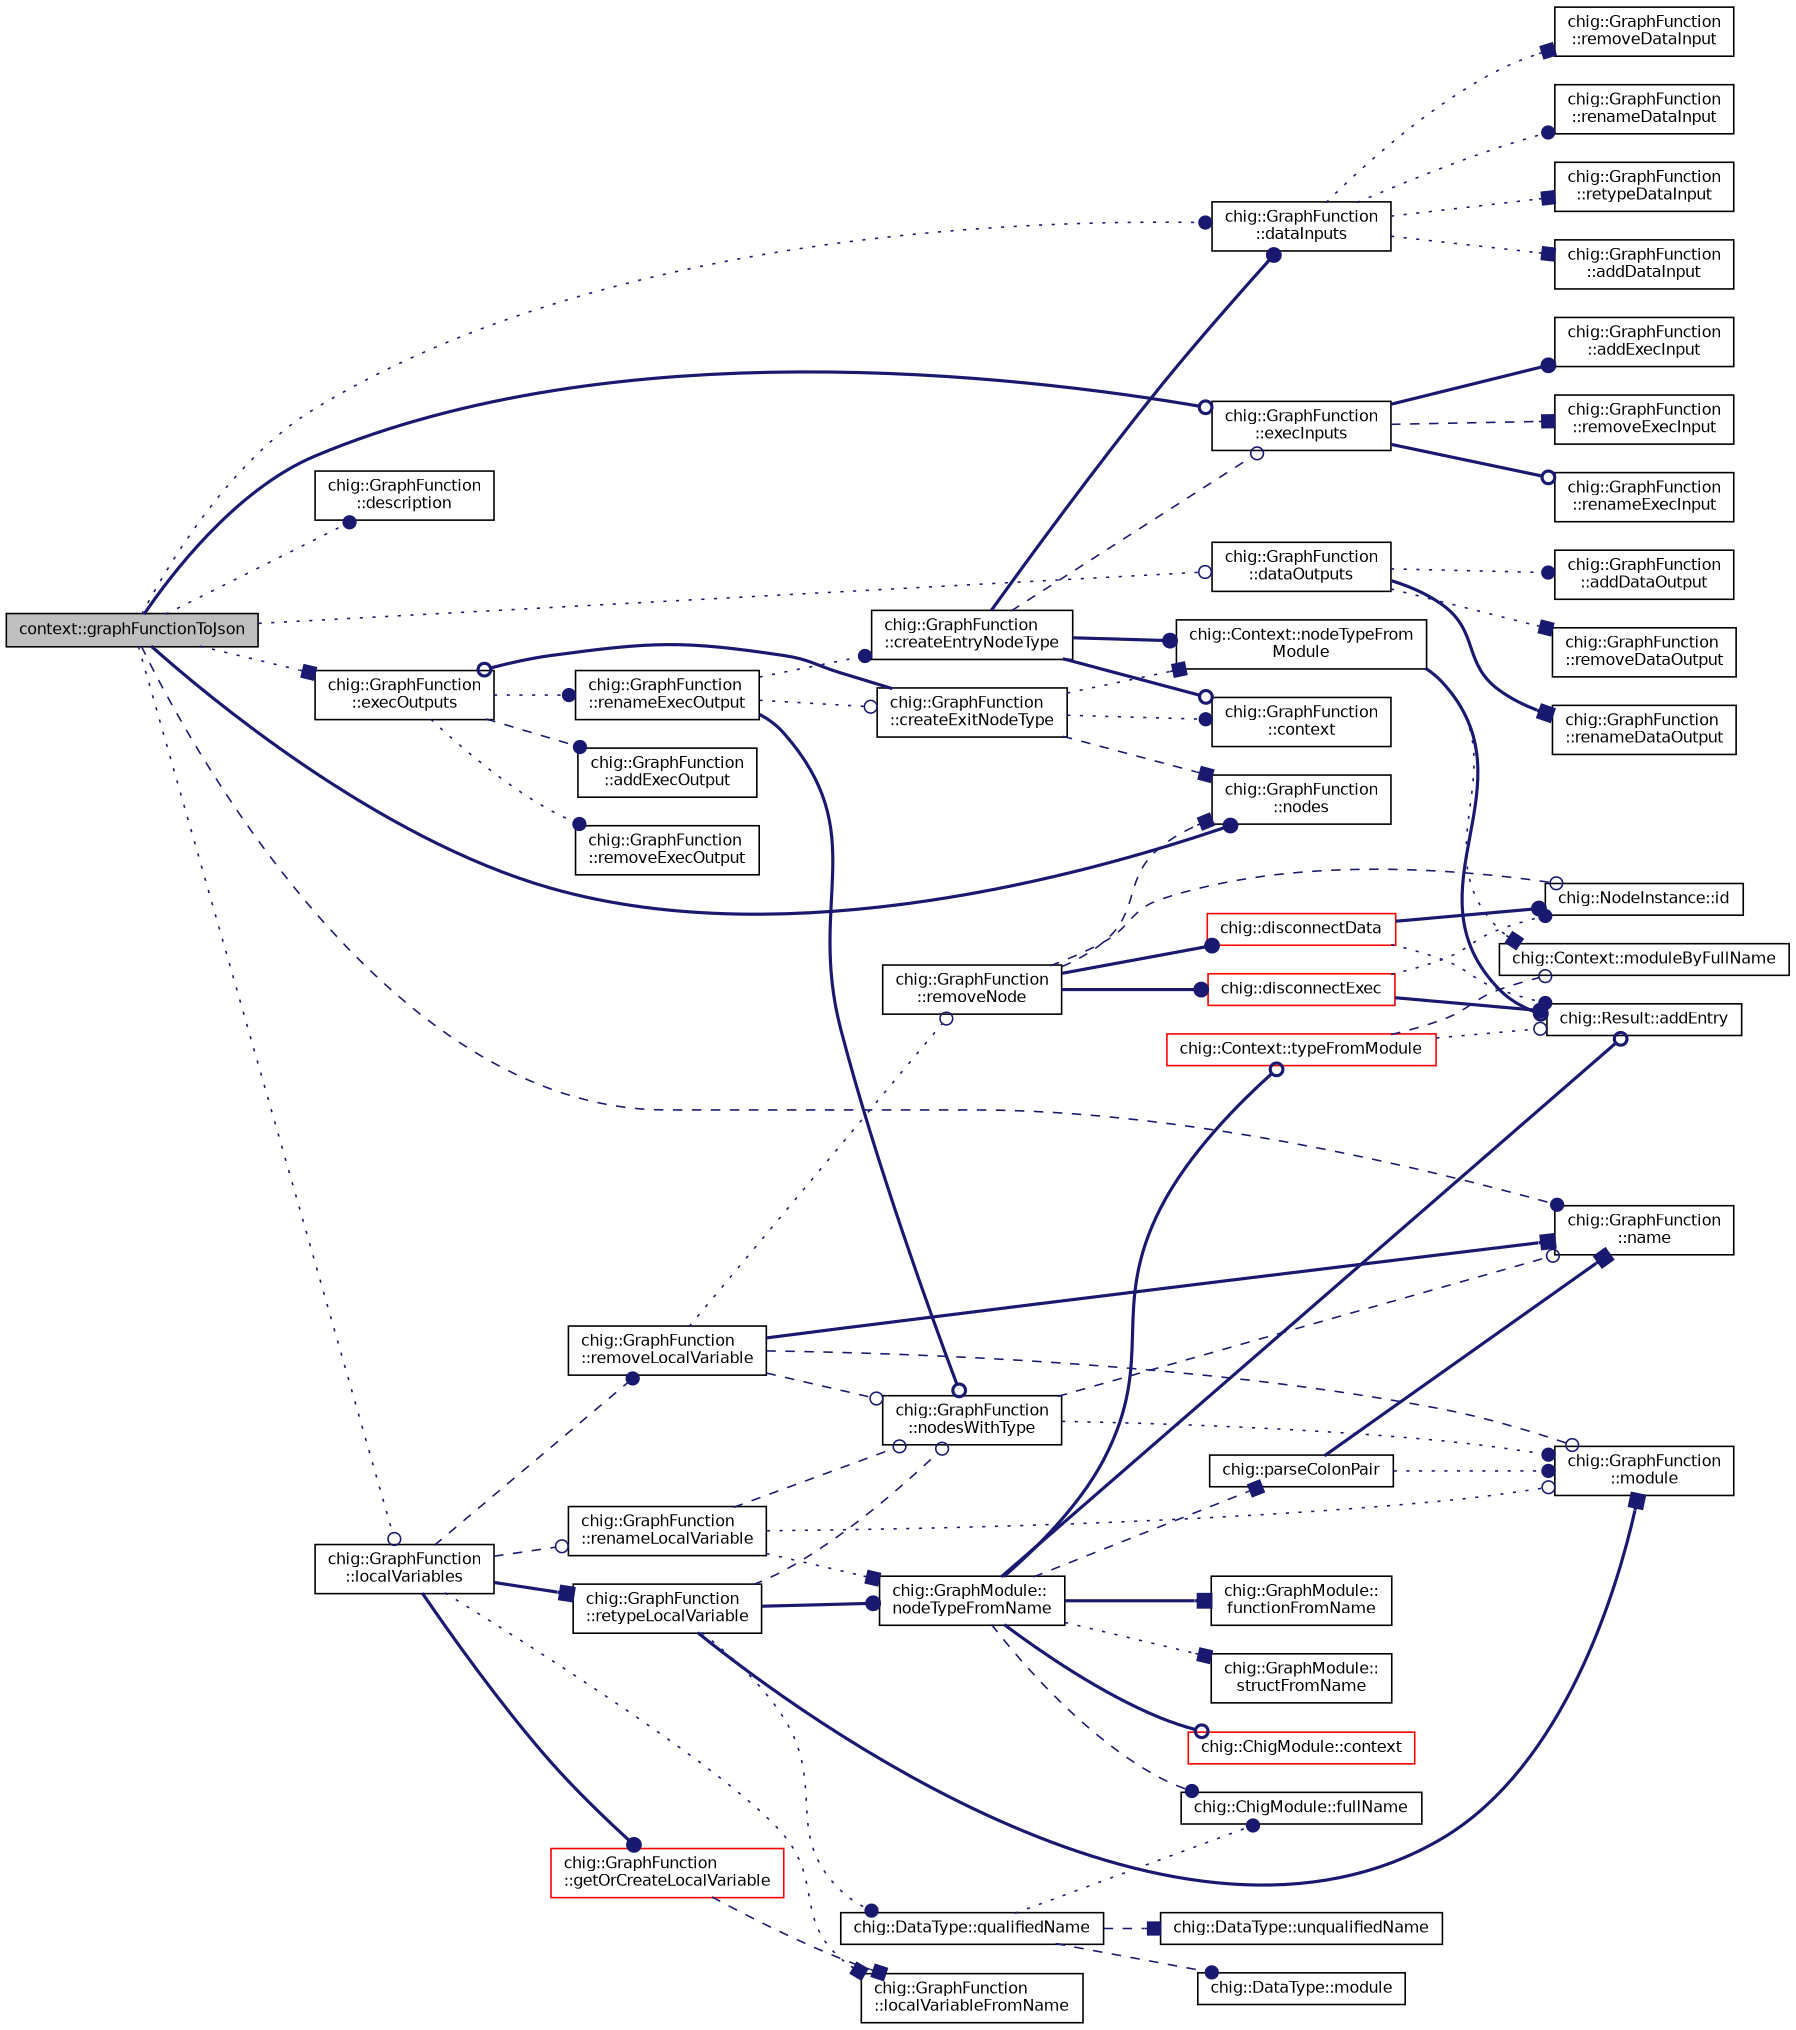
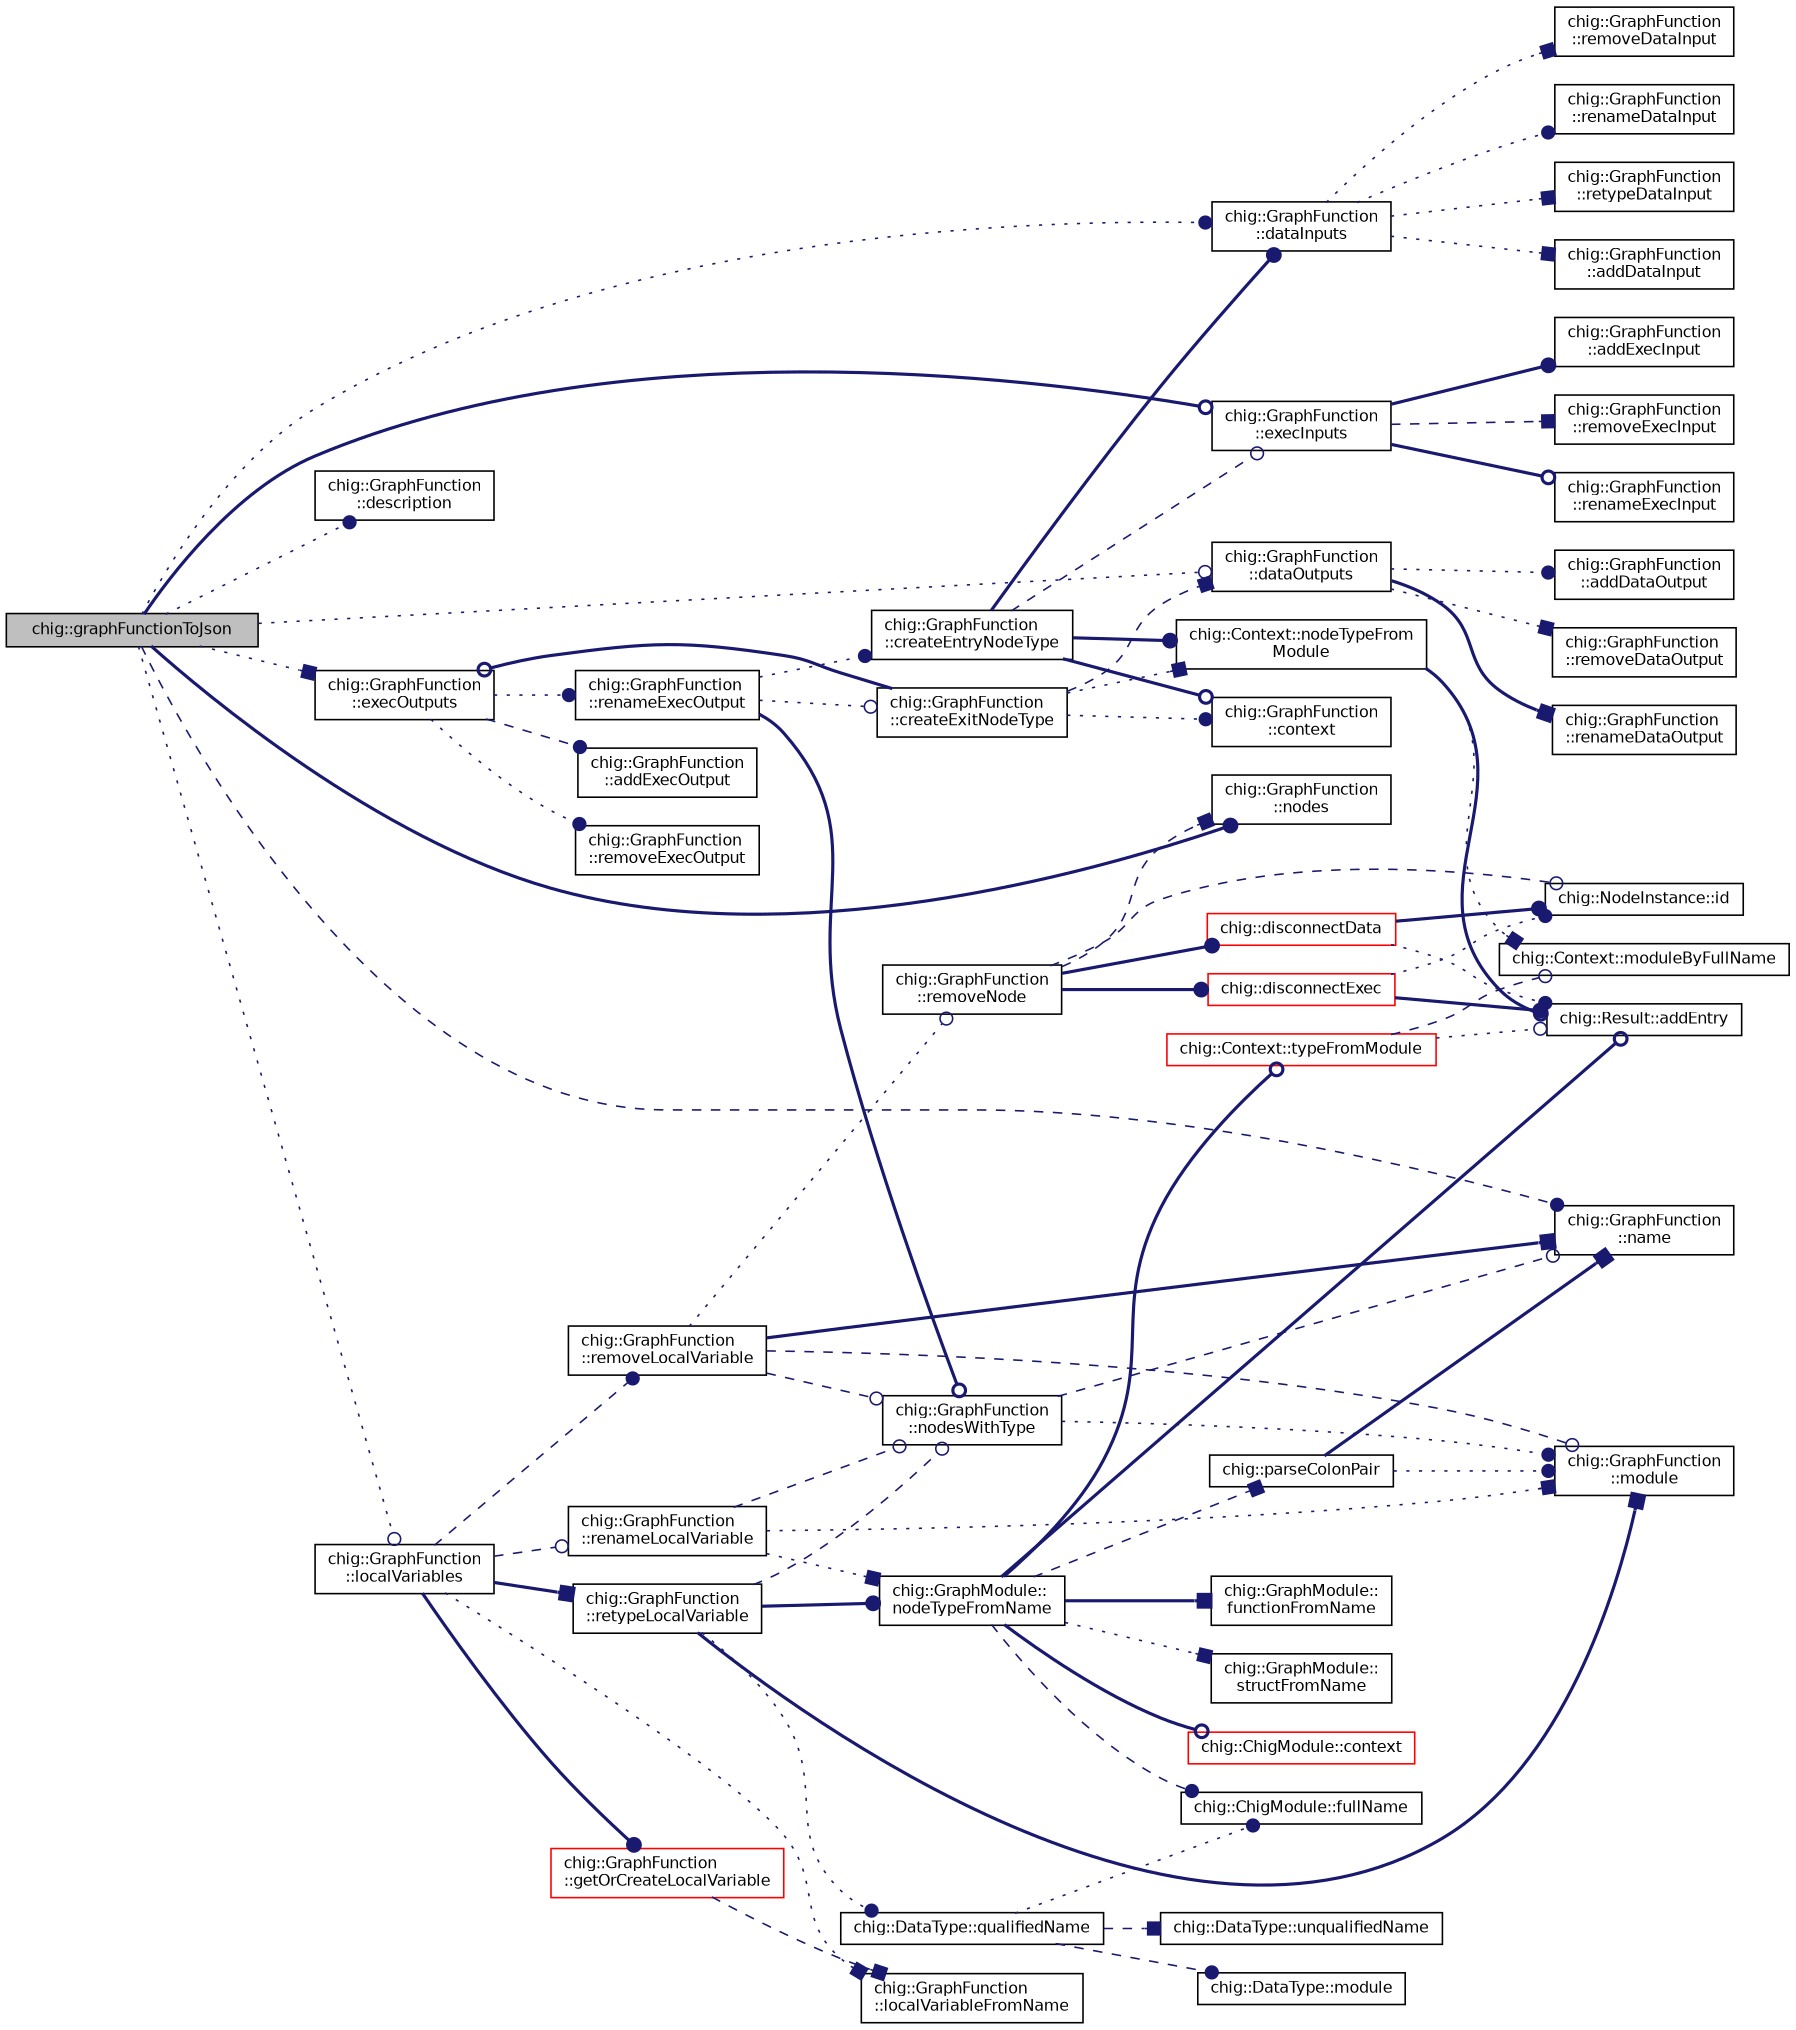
  digraph {
    rankdir=LR
    node [color=black fillcolor=white fontname=Helvetica fontsize=10 shape=record style=filled]
    edge [arrowhead=dot color=midnightblue fontname=Helvetica fontsize=10 labelfontname=Helvetica labelfontsize=10 style=dotted]
-   n1 [fillcolor=grey75 fontcolor=black height=0.2 label="context::graphFunctionToJson" width=0.4]
+   n1 [fillcolor=grey75 fontcolor=black height=0.2 label="chig::graphFunctionToJson" width=0.4]
    n2 [height=0.2 label="chig::GraphFunction\l::dataInputs" width=0.4]
    n3 [height=0.2 label="chig::GraphFunction\l::dataOutputs" width=0.4]
    n4 [height=0.2 label="chig::GraphFunction\l::description" width=0.4]
    n5 [height=0.2 label="chig::GraphFunction\l::execInputs" width=0.4]
    n6 [height=0.2 label="chig::GraphFunction\l::execOutputs" width=0.4]
    n7 [height=0.2 label="chig::GraphFunction\l::name" width=0.4]
    n8 [height=0.2 label="chig::GraphFunction\l::localVariables" width=0.4]
    n9 [height=0.2 label="chig::GraphFunction\l::nodes" width=0.4]
    n10 [height=0.2 label="chig::GraphFunction\l::addDataInput" width=0.4]
    n11 [height=0.2 label="chig::GraphFunction\l::removeDataInput" width=0.4]
    n12 [height=0.2 label="chig::GraphFunction\l::renameDataInput" width=0.4]
    n13 [height=0.2 label="chig::GraphFunction\l::retypeDataInput" width=0.4]
    n14 [height=0.2 label="chig::GraphFunction\l::addDataOutput" width=0.4]
    n15 [height=0.2 label="chig::GraphFunction\l::removeDataOutput" width=0.4]
    n16 [height=0.2 label="chig::GraphFunction\l::renameDataOutput" width=0.4]
    n17 [height=0.2 label="chig::GraphFunction\l::addExecInput" width=0.4]
    n18 [height=0.2 label="chig::GraphFunction\l::removeExecInput" width=0.4]
    n19 [height=0.2 label="chig::GraphFunction\l::renameExecInput" width=0.4]
    n20 [height=0.2 label="chig::GraphFunction\l::addExecOutput" width=0.4]
    n21 [height=0.2 label="chig::GraphFunction\l::removeExecOutput" width=0.4]
    n22 [height=0.2 label="chig::GraphFunction\l::renameExecOutput" width=0.4]
    n23 [height=0.2 label="chig::GraphFunction\l::localVariableFromName" width=0.4]
    n24 [color=red height=0.2 label="chig::GraphFunction\l::getOrCreateLocalVariable" width=0.4]
    n25 [height=0.2 label="chig::GraphFunction\l::removeLocalVariable" width=0.4]
    n26 [height=0.2 label="chig::GraphFunction\l::renameLocalVariable" width=0.4]
    n27 [height=0.2 label="chig::GraphFunction\l::retypeLocalVariable" width=0.4]
    n28 [height=0.2 label="chig::GraphFunction\l::nodesWithType" width=0.4]
    n29 [height=0.2 label="chig::GraphFunction\l::createEntryNodeType" width=0.4]
    n30 [height=0.2 label="chig::GraphFunction\l::createExitNodeType" width=0.4]
    n31 [height=0.2 label="chig::GraphFunction\l::module" width=0.4]
    n32 [height=0.2 label="chig::GraphFunction\l::context" width=0.4]
    n33 [height=0.2 label="chig::Context::nodeTypeFrom\lModule" width=0.4]
    n34 [height=0.2 label="chig::Context::moduleByFullName" width=0.4]
    n35 [height=0.2 label="chig::Result::addEntry" width=0.4]
    n36 [height=0.2 label="chig::GraphFunction\l::removeNode" width=0.4]
    n37 [height=0.2 label="chig::GraphModule::\lnodeTypeFromName" width=0.4]
    n38 [height=0.2 label="chig::DataType::qualifiedName" width=0.4]
    n39 [color=red height=0.2 label="chig::disconnectExec" width=0.4]
    n40 [height=0.2 label="chig::NodeInstance::id" width=0.4]
    n41 [color=red height=0.2 label="chig::disconnectData" width=0.4]
    n42 [height=0.2 label="chig::GraphModule::\lfunctionFromName" width=0.4]
    n43 [height=0.2 label="chig::GraphModule::\lstructFromName" width=0.4]
    n44 [height=0.2 label="chig::parseColonPair" width=0.4]
    n45 [color=red height=0.2 label="chig::ChigModule::context" width=0.4]
    n46 [color=red height=0.2 label="chig::Context::typeFromModule" width=0.4]
    n47 [height=0.2 label="chig::ChigModule::fullName" width=0.4]
    n48 [height=0.2 label="chig::DataType::module" width=0.4]
    n49 [height=0.2 label="chig::DataType::unqualifiedName" width=0.4]
    n1 -> n2
    n1 -> n3 [arrowhead=odot]
    n1 -> n4
    n1 -> n5 [arrowhead=odot style=bold]
    n1 -> n6 [arrowhead=box]
    n1 -> n7 [style=dashed]
    n1 -> n8 [arrowhead=odot]
    n1 -> n9 [style=bold]
    n2 -> n10 [arrowhead=box]
    n2 -> n11 [arrowhead=box]
    n2 -> n12
    n2 -> n13 [arrowhead=box]
    n3 -> n14
    n3 -> n15 [arrowhead=box]
    n3 -> n16 [arrowhead=box style=bold]
    n5 -> n17 [style=bold]
    n5 -> n18 [arrowhead=box style=dashed]
    n5 -> n19 [arrowhead=odot style=bold]
    n6 -> n20 [style=dashed]
    n6 -> n21
    n6 -> n22
    n8 -> n23 [arrowhead=box]
    n8 -> n24 [style=bold]
    n8 -> n25 [style=dashed]
    n8 -> n26 [arrowhead=odot style=dashed]
    n8 -> n27 [arrowhead=box style=bold]
    n22 -> n28 [arrowhead=odot style=bold]
    n22 -> n29
    n22 -> n30 [arrowhead=odot]
    n24 -> n23 [arrowhead=box style=dashed]
    n25 -> n7 [arrowhead=box style=bold]
    n25 -> n28 [arrowhead=odot style=dashed]
    n25 -> n31 [arrowhead=odot style=dashed]
    n25 -> n36 [arrowhead=odot]
    n26 -> n28 [arrowhead=odot style=dashed]
-   n26 -> n31 [arrowhead=odot]
+   n26 -> n31 [arrowhead=box]
    n26 -> n37 [arrowhead=box]
    n27 -> n28 [arrowhead=odot style=dashed]
    n27 -> n31 [arrowhead=box style=bold]
    n27 -> n37 [style=bold]
    n27 -> n38
    n28 -> n7 [arrowhead=odot style=dashed]
    n28 -> n31
    n29 -> n2 [style=bold]
    n29 -> n5 [arrowhead=odot style=dashed]
    n29 -> n32 [arrowhead=odot style=bold]
    n29 -> n33 [style=bold]
-   n30 -> n9 [arrowhead=box style=dashed]
+   n30 -> n3 [arrowhead=box style=dashed]
    n30 -> n6 [arrowhead=odot style=bold]
    n30 -> n32
    n30 -> n33 [arrowhead=box]
    n33 -> n34 [arrowhead=box]
    n33 -> n35 [arrowhead=odot style=bold]
    n36 -> n9 [arrowhead=box style=dashed]
    n36 -> n39 [style=bold]
    n36 -> n40 [arrowhead=odot style=dashed]
    n36 -> n41 [style=bold]
    n37 -> n35 [arrowhead=odot style=bold]
    n37 -> n42 [arrowhead=box style=bold]
    n37 -> n43 [arrowhead=box]
    n37 -> n44 [arrowhead=box style=dashed]
    n37 -> n45 [arrowhead=odot style=bold]
    n37 -> n46 [arrowhead=odot style=bold]
    n37 -> n47 [style=dashed]
    n38 -> n47
    n38 -> n48 [style=dashed]
    n38 -> n49 [arrowhead=box style=dashed]
    n39 -> n35 [style=bold]
    n39 -> n40
    n41 -> n35
    n41 -> n40 [style=bold]
    n44 -> n7 [arrowhead=box style=bold]
    n44 -> n31
    n46 -> n34 [arrowhead=odot style=dashed]
    n46 -> n35 [arrowhead=odot]
  }
